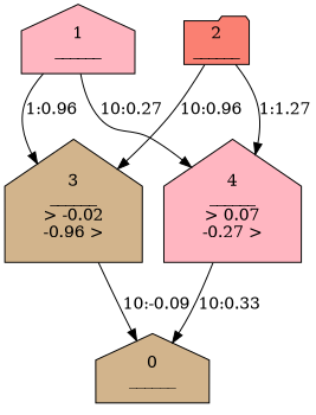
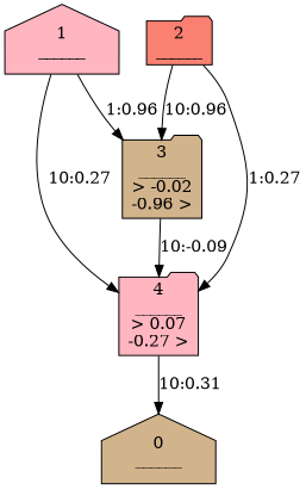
  digraph {
    node [fillcolor=tan shape=house style=filled]
    n1 [label="0\n______"]
    n2 [fillcolor=lightpink label="1\n______"]
-   n3 [label="3\n______\n> -0.02\n-0.96 >"]
-   n4 [fillcolor=lightpink label="4\n______\n> 0.07\n-0.27 >"]
+   n3 [label="3\n______\n> -0.02\n-0.96 >" shape=folder]
+   n4 [fillcolor=lightpink label="4\n______\n> 0.07\n-0.27 >" shape=folder]
    n5 [fillcolor=salmon label="2\n______" shape=folder]
    n2 -> n3 [label="1:0.96"]
    n2 -> n4 [label="10:0.27"]
-   n3 -> n1 [label="10:-0.09"]
-   n4 -> n1 [label="10:0.33"]
+   n3 -> n4 [label="10:-0.09"]
+   n4 -> n1 [label="10:0.31"]
    n5 -> n3 [label="10:0.96"]
-   n5 -> n4 [label="1:1.27"]
+   n5 -> n4 [label="1:0.27"]
  }
